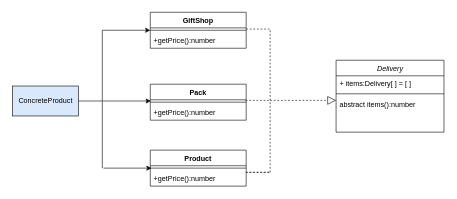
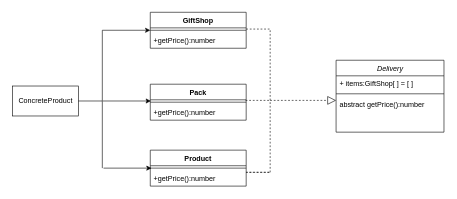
  <mxCell id="0" />
  <mxCell id="1" parent="0" />
  <mxCell id="2" value="" style="swimlane;fontStyle=1;align=center;verticalAlign=top;childLayout=stackLayout;horizontal=1;startSize=26;horizontalStack=0;resizeParent=1;resizeParentMax=0;resizeLast=0;collapsible=1;marginBottom=0;" vertex="1" parent="1"><mxGeometry x="560" y="100" width="180" height="120" as="geometry" /></mxCell>
- <mxCell id="3" value="+ items:Delivery[ ] = [ ]" style="text;strokeColor=none;fillColor=none;align=left;verticalAlign=top;spacingLeft=4;spacingRight=4;overflow=hidden;rotatable=0;points=[[0,0.5],[1,0.5]];portConstraint=eastwest;" vertex="1" parent="2"><mxGeometry y="26" width="180" height="26" as="geometry" /></mxCell>
+ <mxCell id="3" value="+ items:GiftShop[ ] = [ ]" style="text;strokeColor=none;fillColor=none;align=left;verticalAlign=top;spacingLeft=4;spacingRight=4;overflow=hidden;rotatable=0;points=[[0,0.5],[1,0.5]];portConstraint=eastwest;" vertex="1" parent="2"><mxGeometry y="26" width="180" height="26" as="geometry" /></mxCell>
  <mxCell id="4" value="" style="line;strokeWidth=1;fillColor=none;align=left;verticalAlign=middle;spacingTop=-1;spacingLeft=3;spacingRight=3;rotatable=0;labelPosition=right;points=[];portConstraint=eastwest;strokeColor=inherit;" vertex="1" parent="2"><mxGeometry y="52" width="180" height="8" as="geometry" /></mxCell>
- <mxCell id="5" value="abstract items():number" style="text;strokeColor=none;fillColor=none;align=left;verticalAlign=top;spacingLeft=4;spacingRight=4;overflow=hidden;rotatable=0;points=[[0,0.5],[1,0.5]];portConstraint=eastwest;" vertex="1" parent="2"><mxGeometry y="60" width="180" height="60" as="geometry" /></mxCell>
+ <mxCell id="5" value="abstract getPrice():number" style="text;strokeColor=none;fillColor=none;align=left;verticalAlign=top;spacingLeft=4;spacingRight=4;overflow=hidden;rotatable=0;points=[[0,0.5],[1,0.5]];portConstraint=eastwest;" vertex="1" parent="2"><mxGeometry y="60" width="180" height="60" as="geometry" /></mxCell>
  <mxCell id="6" value="&lt;i&gt;Delivery&lt;/i&gt;" style="text;html=1;align=center;verticalAlign=middle;resizable=0;points=[];autosize=1;strokeColor=none;fillColor=none;" vertex="1" parent="1"><mxGeometry x="570" y="100" width="160" height="30" as="geometry" /></mxCell>
  <mxCell id="7" value="GiftShop" style="swimlane;fontStyle=1;align=center;verticalAlign=top;childLayout=stackLayout;horizontal=1;startSize=26;horizontalStack=0;resizeParent=1;resizeParentMax=0;resizeLast=0;collapsible=1;marginBottom=0;" vertex="1" parent="1"><mxGeometry x="250" width="160" height="60" as="geometry" y="20" /></mxCell>
  <mxCell id="8" value="" style="line;strokeWidth=1;fillColor=none;align=left;verticalAlign=middle;spacingTop=-1;spacingLeft=3;spacingRight=3;rotatable=0;labelPosition=right;points=[];portConstraint=eastwest;strokeColor=inherit;" vertex="1" parent="7"><mxGeometry y="26" width="160" height="8" as="geometry" /></mxCell>
  <mxCell id="9" value="+getPrice():number" style="text;strokeColor=none;fillColor=none;align=left;verticalAlign=top;spacingLeft=4;spacingRight=4;overflow=hidden;rotatable=0;points=[[0,0.5],[1,0.5]];portConstraint=eastwest;" vertex="1" parent="7"><mxGeometry y="34" width="160" height="26" as="geometry" /></mxCell>
  <mxCell id="10" value="Pack" style="swimlane;fontStyle=1;align=center;verticalAlign=top;childLayout=stackLayout;horizontal=1;startSize=26;horizontalStack=0;resizeParent=1;resizeParentMax=0;resizeLast=0;collapsible=1;marginBottom=0;" vertex="1" parent="1"><mxGeometry x="250" y="140" width="160" height="60" as="geometry" /></mxCell>
  <mxCell id="11" value="" style="line;strokeWidth=1;fillColor=none;align=left;verticalAlign=middle;spacingTop=-1;spacingLeft=3;spacingRight=3;rotatable=0;labelPosition=right;points=[];portConstraint=eastwest;strokeColor=inherit;" vertex="1" parent="10"><mxGeometry y="26" width="160" height="8" as="geometry" /></mxCell>
  <mxCell id="12" value="+getPrice():number" style="text;strokeColor=none;fillColor=none;align=left;verticalAlign=top;spacingLeft=4;spacingRight=4;overflow=hidden;rotatable=0;points=[[0,0.5],[1,0.5]];portConstraint=eastwest;" vertex="1" parent="10"><mxGeometry y="34" width="160" height="26" as="geometry" /></mxCell>
  <mxCell id="13" value="Product" style="swimlane;fontStyle=1;align=center;verticalAlign=top;childLayout=stackLayout;horizontal=1;startSize=26;horizontalStack=0;resizeParent=1;resizeParentMax=0;resizeLast=0;collapsible=1;marginBottom=0;" vertex="1" parent="1"><mxGeometry x="250" y="250" width="160" height="60" as="geometry" /></mxCell>
  <mxCell id="14" value="" style="line;strokeWidth=1;fillColor=none;align=left;verticalAlign=middle;spacingTop=-1;spacingLeft=3;spacingRight=3;rotatable=0;labelPosition=right;points=[];portConstraint=eastwest;strokeColor=inherit;" vertex="1" parent="13"><mxGeometry y="26" width="160" height="8" as="geometry" /></mxCell>
  <mxCell id="15" value="+getPrice():number" style="text;strokeColor=none;fillColor=none;align=left;verticalAlign=top;spacingLeft=4;spacingRight=4;overflow=hidden;rotatable=0;points=[[0,0.5],[1,0.5]];portConstraint=eastwest;" vertex="1" parent="13"><mxGeometry y="34" width="160" height="26" as="geometry" /></mxCell>
  <mxCell id="16" value="" style="endArrow=none;dashed=1;html=1;rounded=0;exitX=1;exitY=0.25;exitDx=0;exitDy=0;exitPerimeter=0;" edge="1" parent="1" source="8"><mxGeometry width="50" height="50" relative="1" as="geometry"><mxPoint x="360" y="250" as="sourcePoint" /><mxPoint x="450" y="48" as="targetPoint" /></mxGeometry></mxCell>
  <mxCell id="17" value="" style="endArrow=none;dashed=1;html=1;rounded=0;exitX=0.994;exitY=0.125;exitDx=0;exitDy=0;exitPerimeter=0;" edge="1" parent="1" source="11"><mxGeometry width="50" height="50" relative="1" as="geometry"><mxPoint x="360" y="250" as="sourcePoint" /><mxPoint x="450" y="167" as="targetPoint" /></mxGeometry></mxCell>
  <mxCell id="18" value="" style="endArrow=none;dashed=1;html=1;rounded=0;" edge="1" parent="1"><mxGeometry width="50" height="50" relative="1" as="geometry"><mxPoint x="410" y="287" as="sourcePoint" /><mxPoint x="410" y="287" as="targetPoint" /><Array as="points"><mxPoint x="450" y="287" /></Array></mxGeometry></mxCell>
  <mxCell id="19" value="" style="endArrow=none;dashed=1;html=1;rounded=0;" edge="1" parent="1"><mxGeometry width="50" height="50" relative="1" as="geometry"><mxPoint x="450" y="50" as="sourcePoint" /><mxPoint x="450" y="290" as="targetPoint" /></mxGeometry></mxCell>
- <mxCell id="20" value="ConcreteProduct" style="html=1;fillColor=#dae8fc;" vertex="1" parent="1"><mxGeometry x="20" y="143" width="110" height="50" as="geometry" /></mxCell>
+ <mxCell id="20" value="ConcreteProduct" style="html=1;" vertex="1" parent="1"><mxGeometry x="20" y="143" width="110" height="50" as="geometry" /></mxCell>
  <mxCell id="21" value="" style="endArrow=block;dashed=1;endFill=0;endSize=12;html=1;rounded=0;" edge="1" parent="1"><mxGeometry width="160" relative="1" as="geometry"><mxPoint x="450" y="167" as="sourcePoint" /><mxPoint x="560" y="167" as="targetPoint" /></mxGeometry></mxCell>
  <mxCell id="22" value="" style="endArrow=none;html=1;rounded=0;exitX=1;exitY=0.5;exitDx=0;exitDy=0;" edge="1" parent="1"><mxGeometry width="50" height="50" relative="1" as="geometry"><mxPoint x="130" y="168" as="sourcePoint" /><mxPoint x="170" y="168" as="targetPoint" /></mxGeometry></mxCell>
  <mxCell id="23" value="" style="endArrow=none;html=1;rounded=0;" edge="1" parent="1"><mxGeometry width="50" height="50" relative="1" as="geometry"><mxPoint x="170" y="50" as="sourcePoint" /><mxPoint x="170" y="280" as="targetPoint" /></mxGeometry></mxCell>
  <mxCell id="24" value="" style="endArrow=classic;html=1;rounded=0;entryX=0;entryY=0.5;entryDx=0;entryDy=0;" edge="1" parent="1" target="7"><mxGeometry width="50" height="50" relative="1" as="geometry"><mxPoint x="170" y="50" as="sourcePoint" /><mxPoint x="500" y="90" as="targetPoint" /></mxGeometry></mxCell>
  <mxCell id="25" value="" style="endArrow=classic;html=1;rounded=0;entryX=0;entryY=0.5;entryDx=0;entryDy=0;" edge="1" parent="1"><mxGeometry width="50" height="50" relative="1" as="geometry"><mxPoint x="171" y="168" as="sourcePoint" /><mxPoint x="251" y="168" as="targetPoint" /></mxGeometry></mxCell>
  <mxCell id="26" value="" style="endArrow=classic;html=1;rounded=0;entryX=0;entryY=0.5;entryDx=0;entryDy=0;" edge="1" parent="1"><mxGeometry width="50" height="50" relative="1" as="geometry"><mxPoint x="172" y="280" as="sourcePoint" /><mxPoint x="252" y="280" as="targetPoint" /></mxGeometry></mxCell>
